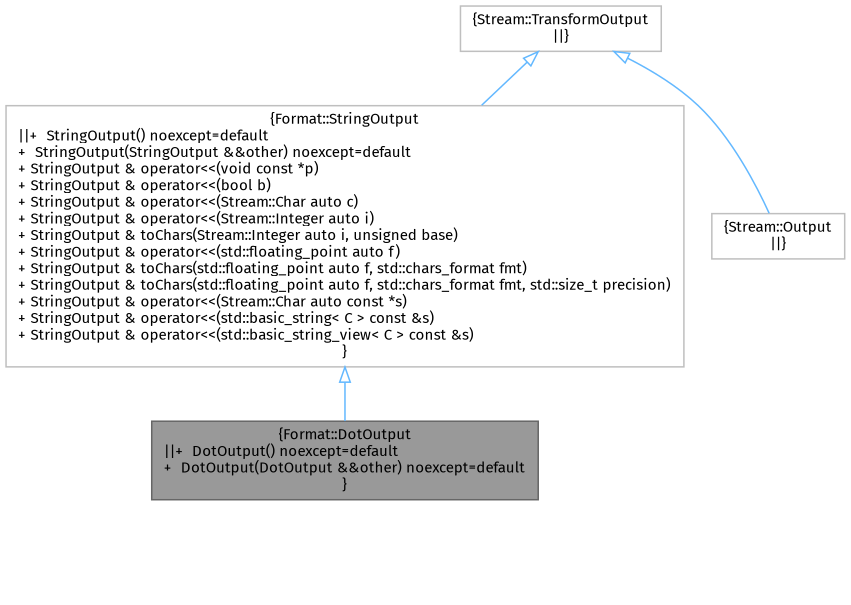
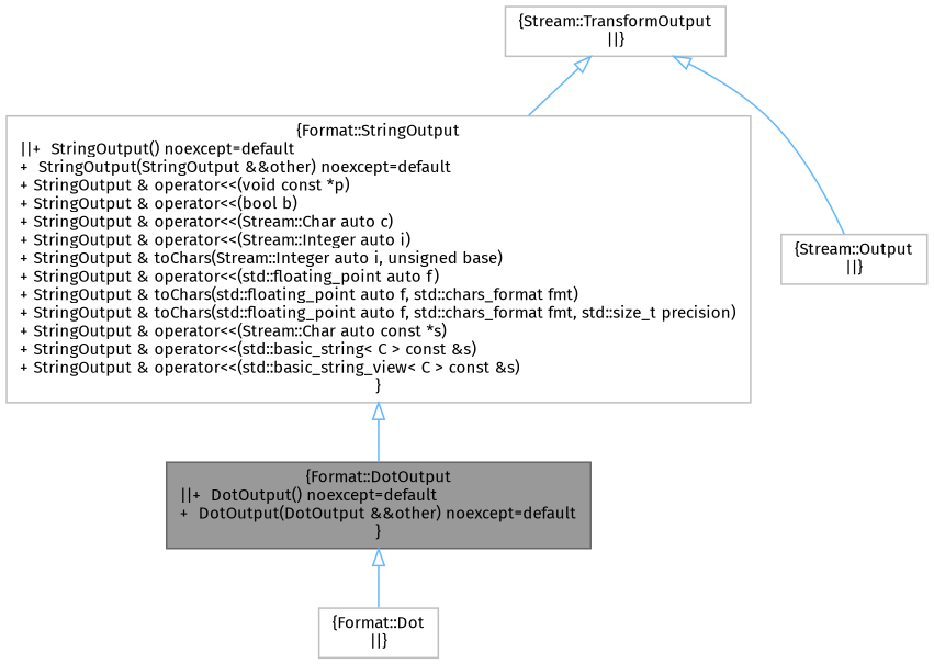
  digraph {
    fontname="Fira Sans"
    node [color=grey75 fillcolor=white fontname="Fira Sans" fontsize=10 shape=box style=filled]
    edge [arrowtail=onormal color=steelblue1 dir=back fontname="Fira Sans" fontsize=10 labelfontname=Helvetica labelfontsize=10 style=solid]
    n1 [color=gray40 fillcolor=grey60 fontcolor=black height=0.2 label="{Format::DotOutput\n||+  DotOutput() noexcept=default\l+  DotOutput(DotOutput &&other) noexcept=default\l}" width=0.4]
+   n2 [height=0.2 label="{Format::Dot\n||}" width=0.4]
    n3 [height=0.2 label="{Format::StringOutput\n||+  StringOutput() noexcept=default\l+  StringOutput(StringOutput &&other) noexcept=default\l+ StringOutput & operator\<\<(void const *p)\l+ StringOutput & operator\<\<(bool b)\l+ StringOutput & operator\<\<(Stream::Char auto c)\l+ StringOutput & operator\<\<(Stream::Integer auto i)\l+ StringOutput & toChars(Stream::Integer auto i, unsigned base)\l+ StringOutput & operator\<\<(std::floating_point auto f)\l+ StringOutput & toChars(std::floating_point auto f, std::chars_format fmt)\l+ StringOutput & toChars(std::floating_point auto f, std::chars_format fmt, std::size_t precision)\l+ StringOutput & operator\<\<(Stream::Char auto const *s)\l+ StringOutput & operator\<\<(std::basic_string\< C \> const &s)\l+ StringOutput & operator\<\<(std::basic_string_view\< C \> const &s)\l}" width=0.4]
    n4 [height=0.2 label="{Stream::TransformOutput\n||}" width=0.4]
    n5 [height=0.2 label="{Stream::Output\n||}" width=0.4]
+   n1 -> n2
    n3 -> n1
    n4 -> n3
    n4 -> n5
  }
